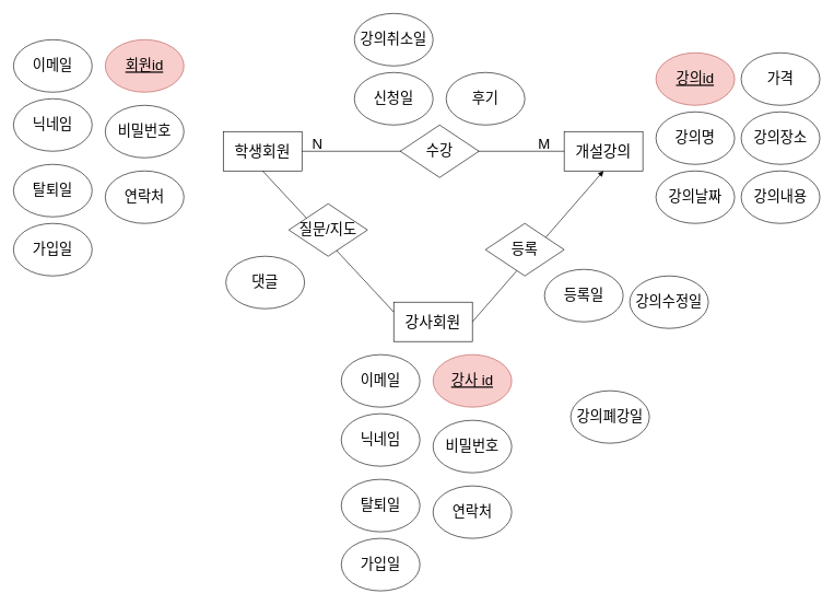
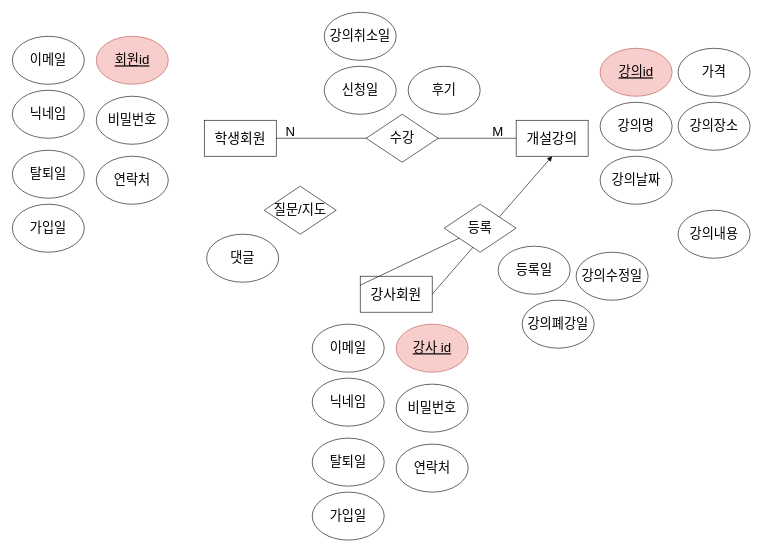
  <mxCell id="0" />
  <mxCell id="1" parent="0" />
  <mxCell id="2" value="개설강의" style="rounded=0;whiteSpace=wrap;html=1;fontSize=23;" vertex="1" parent="1"><mxGeometry x="860" y="200" width="120" height="60" as="geometry" /></mxCell>
  <mxCell id="3" value="학생회원" style="rounded=0;whiteSpace=wrap;html=1;fontSize=23;" vertex="1" parent="1"><mxGeometry x="340" y="200" width="120" height="60" as="geometry" /></mxCell>
  <mxCell id="4" value="회원id" style="ellipse;whiteSpace=wrap;html=1;fontSize=22;fontStyle=4;fillColor=#f8cecc;strokeColor=#b85450;" vertex="1" parent="1"><mxGeometry x="160" y="60" width="120" height="80" as="geometry" /></mxCell>
  <mxCell id="5" value="비밀번호" style="ellipse;whiteSpace=wrap;html=1;fontSize=22;" vertex="1" parent="1"><mxGeometry x="160" y="160" width="120" height="80" as="geometry" /></mxCell>
  <mxCell id="6" value="강의id" style="ellipse;whiteSpace=wrap;html=1;fontSize=22;fontStyle=4;fillColor=#f8cecc;strokeColor=#b85450;" vertex="1" parent="1"><mxGeometry x="1000" y="80" width="120" height="80" as="geometry" /></mxCell>
  <mxCell id="7" value="연락처" style="ellipse;whiteSpace=wrap;html=1;fontSize=22;" vertex="1" parent="1"><mxGeometry x="160" y="260" width="120" height="80" as="geometry" /></mxCell>
  <mxCell id="8" value="이메일" style="ellipse;whiteSpace=wrap;html=1;fontSize=22;" vertex="1" parent="1"><mxGeometry x="20" y="60" width="120" height="80" as="geometry" /></mxCell>
  <mxCell id="9" value="닉네임" style="ellipse;whiteSpace=wrap;html=1;fontSize=22;" vertex="1" parent="1"><mxGeometry x="20" y="150" width="120" height="80" as="geometry" /></mxCell>
  <mxCell id="10" value="가입일" style="ellipse;whiteSpace=wrap;html=1;fontSize=22;" vertex="1" parent="1"><mxGeometry x="20" y="340" width="120" height="80" as="geometry" /></mxCell>
  <mxCell id="11" value="강의명" style="ellipse;whiteSpace=wrap;html=1;fontSize=22;fontStyle=0" vertex="1" parent="1"><mxGeometry x="1000" y="170" width="120" height="80" as="geometry" /></mxCell>
  <mxCell id="12" value="신청일" style="ellipse;whiteSpace=wrap;html=1;fontSize=22;fontStyle=0" vertex="1" parent="1"><mxGeometry x="540" y="110" width="120" height="80" as="geometry" /></mxCell>
  <mxCell id="13" value="후기" style="ellipse;whiteSpace=wrap;html=1;fontSize=22;fontStyle=0" vertex="1" parent="1"><mxGeometry x="680" y="110" width="120" height="80" as="geometry" /></mxCell>
  <mxCell id="14" value="강의날짜" style="ellipse;whiteSpace=wrap;html=1;fontSize=22;fontStyle=0" vertex="1" parent="1"><mxGeometry x="1000" y="260" width="120" height="80" as="geometry" /></mxCell>
  <mxCell id="15" value="강의장소" style="ellipse;whiteSpace=wrap;html=1;fontSize=22;fontStyle=0" vertex="1" parent="1"><mxGeometry x="1130" y="170" width="120" height="80" as="geometry" /></mxCell>
- <mxCell id="16" value="강의내용" style="ellipse;whiteSpace=wrap;html=1;fontSize=22;fontStyle=0" vertex="1" parent="1"><mxGeometry x="1130" y="260" width="120" height="80" as="geometry" /></mxCell>
+ <mxCell id="16" value="강의내용" style="ellipse;whiteSpace=wrap;html=1;fontSize=22;fontStyle=0" vertex="1" parent="1"><mxGeometry x="1130" y="350" width="120" height="80" as="geometry" /></mxCell>
  <mxCell id="17" value="가격" style="ellipse;whiteSpace=wrap;html=1;fontSize=22;fontStyle=0" vertex="1" parent="1"><mxGeometry x="1130" y="80" width="120" height="80" as="geometry" /></mxCell>
  <mxCell id="18" value="댓글" style="ellipse;whiteSpace=wrap;html=1;fontSize=22;fontStyle=0" vertex="1" parent="1"><mxGeometry x="344" y="390" width="120" height="80" as="geometry" /></mxCell>
  <mxCell id="19" value="탈퇴일" style="ellipse;whiteSpace=wrap;html=1;fontSize=22;" vertex="1" parent="1"><mxGeometry x="20" y="250" width="120" height="80" as="geometry" /></mxCell>
  <mxCell id="20" value="N" style="text;html=1;strokeColor=none;fillColor=none;align=center;verticalAlign=middle;whiteSpace=wrap;rounded=0;fontSize=22;" vertex="1" parent="1"><mxGeometry x="464" y="210" width="40" height="20" as="geometry" /></mxCell>
  <mxCell id="21" value="M" style="text;html=1;strokeColor=none;fillColor=none;align=center;verticalAlign=middle;whiteSpace=wrap;rounded=0;fontSize=22;" vertex="1" parent="1"><mxGeometry x="810" y="210" width="40" height="20" as="geometry" /></mxCell>
  <mxCell id="22" value="" style="endArrow=none;html=1;fontSize=22;exitX=1;exitY=0.5;exitDx=0;exitDy=0;entryX=0;entryY=0.5;entryDx=0;entryDy=0;" edge="1" parent="1" source="3" target="2"><mxGeometry width="50" height="50" relative="1" as="geometry"><mxPoint x="650" y="340" as="sourcePoint" /><mxPoint x="700" y="290" as="targetPoint" /></mxGeometry></mxCell>
  <mxCell id="23" value="수강" style="rhombus;whiteSpace=wrap;html=1;fontSize=22;" vertex="1" parent="1"><mxGeometry x="610" y="190" width="120" height="80" as="geometry" /></mxCell>
  <mxCell id="24" value="강사회원" style="rounded=0;whiteSpace=wrap;html=1;fontSize=23;" vertex="1" parent="1"><mxGeometry x="600" y="460" width="120" height="60" as="geometry" /></mxCell>
  <mxCell id="25" value="" style="endArrow=block;html=1;fontSize=22;entryX=0.5;entryY=1;entryDx=0;entryDy=0;exitX=1;exitY=0.5;exitDx=0;exitDy=0;" edge="1" parent="1" source="24" target="2"><mxGeometry width="50" height="50" relative="1" as="geometry"><mxPoint x="660" y="500" as="sourcePoint" /><mxPoint x="700" y="430" as="targetPoint" /></mxGeometry></mxCell>
  <mxCell id="26" value="등록" style="rhombus;whiteSpace=wrap;html=1;fontSize=22;" vertex="1" parent="1"><mxGeometry x="740" y="340" width="120" height="80" as="geometry" /></mxCell>
- <mxCell id="27" value="" style="endArrow=none;html=1;fontSize=22;exitX=0;exitY=0.25;exitDx=0;exitDy=0;entryX=0.5;entryY=1;entryDx=0;entryDy=0;" edge="1" parent="1" source="24" target="3"><mxGeometry width="50" height="50" relative="1" as="geometry"><mxPoint x="650" y="480" as="sourcePoint" /><mxPoint x="700" y="430" as="targetPoint" /></mxGeometry></mxCell>
+ <mxCell id="27" value="" style="endArrow=none;html=1;fontSize=22;exitX=0;exitY=0.25;exitDx=0;exitDy=0;" edge="1" parent="1" source="24" target="26"><mxGeometry width="50" height="50" relative="1" as="geometry"><mxPoint x="650" y="480" as="sourcePoint" /><mxPoint x="700" y="430" as="targetPoint" /></mxGeometry></mxCell>
  <mxCell id="28" value="질문/지도" style="rhombus;whiteSpace=wrap;html=1;fontSize=22;" vertex="1" parent="1"><mxGeometry x="440" y="310" width="120" height="80" as="geometry" /></mxCell>
  <mxCell id="29" value="등록일" style="ellipse;whiteSpace=wrap;html=1;fontSize=22;fontStyle=0" vertex="1" parent="1"><mxGeometry x="830" y="410" width="120" height="80" as="geometry" /></mxCell>
  <mxCell id="30" value="강의취소일" style="ellipse;whiteSpace=wrap;html=1;fontSize=22;fontStyle=0" vertex="1" parent="1"><mxGeometry x="540" y="20" width="120" height="80" as="geometry" /></mxCell>
  <mxCell id="31" value="강사 id" style="ellipse;whiteSpace=wrap;html=1;fontSize=22;fontStyle=4;fillColor=#f8cecc;strokeColor=#b85450;" vertex="1" parent="1"><mxGeometry x="660" y="540" width="120" height="80" as="geometry" /></mxCell>
- <mxCell id="32" value="강의폐강일" style="ellipse;whiteSpace=wrap;html=1;fontSize=22;fontStyle=0" vertex="1" parent="1"><mxGeometry x="870" y="595" width="120" height="80" as="geometry" /></mxCell>
+ <mxCell id="32" value="강의폐강일" style="ellipse;whiteSpace=wrap;html=1;fontSize=22;fontStyle=0" vertex="1" parent="1"><mxGeometry x="870" y="500" width="120" height="80" as="geometry" /></mxCell>
  <mxCell id="33" value="비밀번호" style="ellipse;whiteSpace=wrap;html=1;fontSize=22;" vertex="1" parent="1"><mxGeometry x="660" y="640" width="120" height="80" as="geometry" /></mxCell>
  <mxCell id="34" value="연락처" style="ellipse;whiteSpace=wrap;html=1;fontSize=22;" vertex="1" parent="1"><mxGeometry x="660" y="740" width="120" height="80" as="geometry" /></mxCell>
  <mxCell id="35" value="이메일" style="ellipse;whiteSpace=wrap;html=1;fontSize=22;" vertex="1" parent="1"><mxGeometry x="520" y="540" width="120" height="80" as="geometry" /></mxCell>
  <mxCell id="36" value="닉네임" style="ellipse;whiteSpace=wrap;html=1;fontSize=22;" vertex="1" parent="1"><mxGeometry x="520" y="630" width="120" height="80" as="geometry" /></mxCell>
  <mxCell id="37" value="가입일" style="ellipse;whiteSpace=wrap;html=1;fontSize=22;" vertex="1" parent="1"><mxGeometry x="520" y="820" width="120" height="80" as="geometry" /></mxCell>
  <mxCell id="38" value="탈퇴일" style="ellipse;whiteSpace=wrap;html=1;fontSize=22;" vertex="1" parent="1"><mxGeometry x="520" y="730" width="120" height="80" as="geometry" /></mxCell>
  <mxCell id="39" value="강의수정일" style="ellipse;whiteSpace=wrap;html=1;fontSize=22;fontStyle=0" vertex="1" parent="1"><mxGeometry x="960" y="420" width="120" height="80" as="geometry" /></mxCell>
